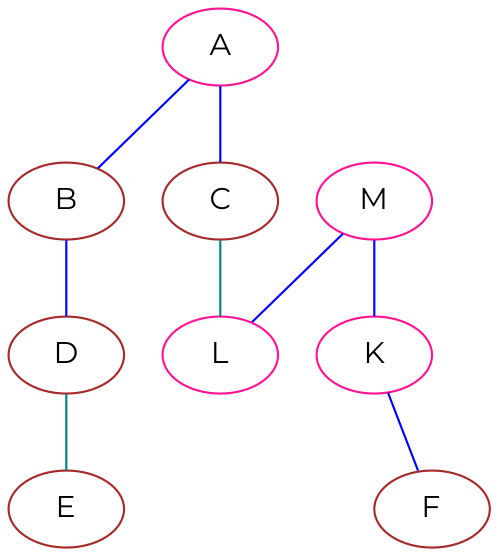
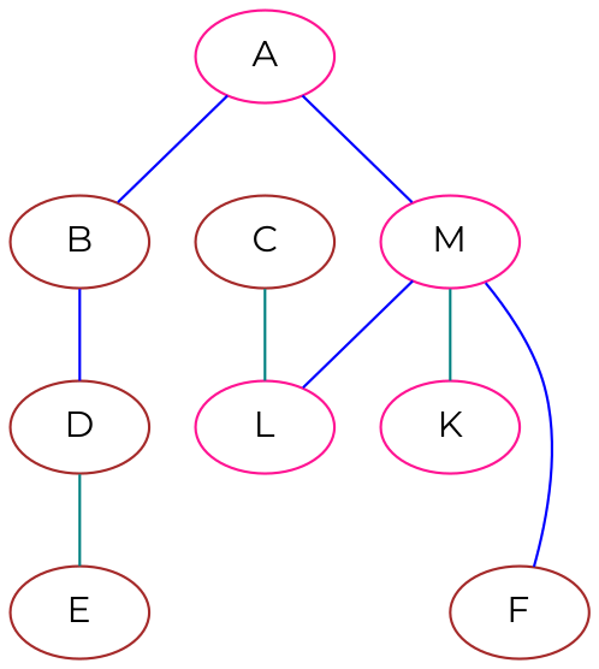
  graph {
    fontname=Montserrat
    node [color=brown fontname=Montserrat]
    edge [color=blue fontname=Montserrat]
    A [color=deeppink]
    B
    C
    D
    L [color=deeppink]
    M [color=deeppink]
    K [color=deeppink]
    F
    E
    A -- B
-   A -- C
+   A -- M
    B -- D
    C -- L [color=teal]
    D -- E [color=teal]
    M -- L
-   M -- K
-   K -- F
+   M -- K [color=teal]
+   M -- F
  }
